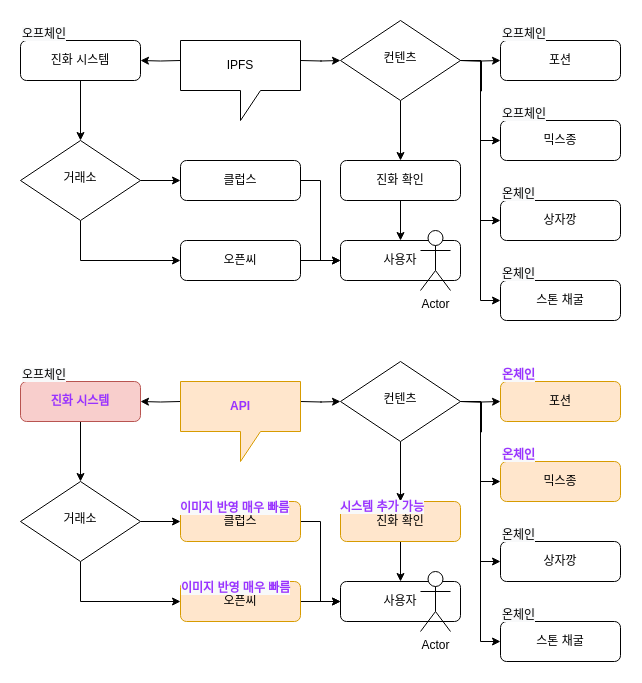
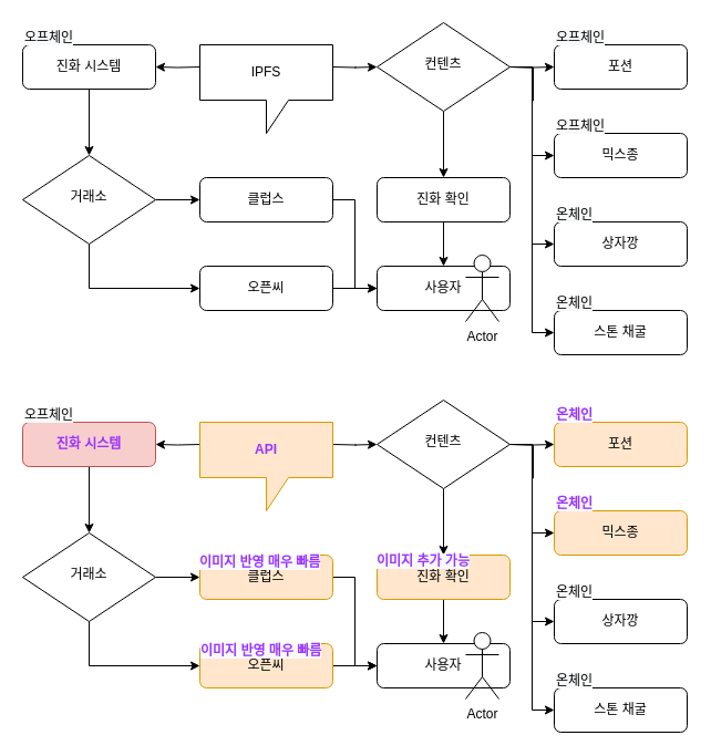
  <mxCell id="0" />
  <mxCell id="1" parent="0" />
  <mxCell id="2" value="" style="edgeStyle=orthogonalEdgeStyle;rounded=0;orthogonalLoop=1;jettySize=auto;html=1;" edge="1" parent="1" source="3" target="17"><mxGeometry relative="1" as="geometry" /></mxCell>
  <mxCell id="3" value="진화 시스템" style="rounded=1;whiteSpace=wrap;html=1;fontSize=12;glass=0;strokeWidth=1;shadow=0;" parent="1" vertex="1"><mxGeometry x="20" y="40" width="120" height="40" as="geometry" /></mxCell>
  <mxCell id="4" value="사용자" style="rounded=1;whiteSpace=wrap;html=1;fontSize=12;glass=0;strokeWidth=1;shadow=0;" parent="1" vertex="1"><mxGeometry x="340" y="240" width="120" height="40" as="geometry" /></mxCell>
  <mxCell id="5" value="" style="edgeStyle=orthogonalEdgeStyle;rounded=0;orthogonalLoop=1;jettySize=auto;html=1;" edge="1" parent="1" target="3"><mxGeometry relative="1" as="geometry"><mxPoint x="180" y="60" as="sourcePoint" /></mxGeometry></mxCell>
  <mxCell id="6" value="" style="edgeStyle=orthogonalEdgeStyle;rounded=0;orthogonalLoop=1;jettySize=auto;html=1;" edge="1" parent="1"><mxGeometry relative="1" as="geometry"><mxPoint x="300" y="60" as="sourcePoint" /><mxPoint x="340" y="60" as="targetPoint" /></mxGeometry></mxCell>
  <mxCell id="7" value="" style="edgeStyle=orthogonalEdgeStyle;rounded=0;orthogonalLoop=1;jettySize=auto;html=1;" edge="1" parent="1" target="9"><mxGeometry relative="1" as="geometry"><mxPoint x="460" y="60" as="sourcePoint" /></mxGeometry></mxCell>
  <mxCell id="8" style="edgeStyle=orthogonalEdgeStyle;rounded=0;orthogonalLoop=1;jettySize=auto;html=1;exitX=1;exitY=0.5;exitDx=0;exitDy=0;entryX=0;entryY=0.5;entryDx=0;entryDy=0;" edge="1" parent="1" target="10"><mxGeometry relative="1" as="geometry"><mxPoint x="460" y="60" as="sourcePoint" /></mxGeometry></mxCell>
  <mxCell id="9" value="포션" style="rounded=1;whiteSpace=wrap;html=1;fontSize=12;glass=0;strokeWidth=1;shadow=0;" vertex="1" parent="1"><mxGeometry x="500" y="40" width="120" height="40" as="geometry" /></mxCell>
  <mxCell id="10" value="믹스종" style="rounded=1;whiteSpace=wrap;html=1;fontSize=12;glass=0;strokeWidth=1;shadow=0;" vertex="1" parent="1"><mxGeometry x="500" y="120" width="120" height="40" as="geometry" /></mxCell>
  <mxCell id="11" value="" style="edgeStyle=orthogonalEdgeStyle;rounded=0;orthogonalLoop=1;jettySize=auto;html=1;" edge="1" parent="1" source="12" target="14"><mxGeometry relative="1" as="geometry" /></mxCell>
  <mxCell id="12" value="컨텐츠" style="rhombus;whiteSpace=wrap;html=1;shadow=0;fontFamily=Helvetica;fontSize=12;align=center;strokeWidth=1;spacing=6;spacingTop=-4;" vertex="1" parent="1"><mxGeometry x="340" y="20" width="120" height="80" as="geometry" /></mxCell>
  <mxCell id="13" value="" style="edgeStyle=orthogonalEdgeStyle;rounded=0;orthogonalLoop=1;jettySize=auto;html=1;" edge="1" parent="1" source="14" target="4"><mxGeometry relative="1" as="geometry" /></mxCell>
  <mxCell id="14" value="진화 확인" style="rounded=1;whiteSpace=wrap;html=1;fontSize=12;glass=0;strokeWidth=1;shadow=0;" vertex="1" parent="1"><mxGeometry x="340" y="160" width="120" height="40" as="geometry" /></mxCell>
  <mxCell id="15" value="" style="edgeStyle=orthogonalEdgeStyle;rounded=0;orthogonalLoop=1;jettySize=auto;html=1;" edge="1" parent="1" source="17" target="19"><mxGeometry relative="1" as="geometry" /></mxCell>
  <mxCell id="16" style="edgeStyle=orthogonalEdgeStyle;rounded=0;orthogonalLoop=1;jettySize=auto;html=1;entryX=0;entryY=0.5;entryDx=0;entryDy=0;" edge="1" parent="1" source="17" target="21"><mxGeometry relative="1" as="geometry"><Array as="points"><mxPoint x="80" y="260" /></Array></mxGeometry></mxCell>
  <mxCell id="17" value="거래소" style="rhombus;whiteSpace=wrap;html=1;shadow=0;fontFamily=Helvetica;fontSize=12;align=center;strokeWidth=1;spacing=6;spacingTop=-4;" vertex="1" parent="1"><mxGeometry x="20" y="140" width="120" height="80" as="geometry" /></mxCell>
  <mxCell id="18" style="edgeStyle=orthogonalEdgeStyle;rounded=0;orthogonalLoop=1;jettySize=auto;html=1;entryX=0;entryY=0.5;entryDx=0;entryDy=0;" edge="1" parent="1" source="19" target="4"><mxGeometry relative="1" as="geometry" /></mxCell>
  <mxCell id="19" value="클럽스" style="rounded=1;whiteSpace=wrap;html=1;fontSize=12;glass=0;strokeWidth=1;shadow=0;" vertex="1" parent="1"><mxGeometry x="180" y="160" width="120" height="40" as="geometry" /></mxCell>
  <mxCell id="20" value="" style="edgeStyle=orthogonalEdgeStyle;rounded=0;orthogonalLoop=1;jettySize=auto;html=1;" edge="1" parent="1" source="21" target="4"><mxGeometry relative="1" as="geometry" /></mxCell>
  <mxCell id="21" value="오픈씨" style="rounded=1;whiteSpace=wrap;html=1;fontSize=12;glass=0;strokeWidth=1;shadow=0;" vertex="1" parent="1"><mxGeometry x="180" y="240" width="120" height="40" as="geometry" /></mxCell>
  <mxCell id="22" value="Actor" style="shape=umlActor;verticalLabelPosition=bottom;verticalAlign=top;html=1;outlineConnect=0;" vertex="1" parent="1"><mxGeometry x="420" y="230" width="30" height="60" as="geometry" /></mxCell>
  <mxCell id="23" style="edgeStyle=orthogonalEdgeStyle;rounded=0;orthogonalLoop=1;jettySize=auto;html=1;exitX=0.25;exitY=1;exitDx=0;exitDy=0;entryX=0;entryY=0.5;entryDx=0;entryDy=0;" edge="1" parent="1" target="27"><mxGeometry relative="1" as="geometry"><mxPoint x="460" y="60" as="sourcePoint" /><Array as="points"><mxPoint x="480" y="60" /><mxPoint x="480" y="220" /></Array></mxGeometry></mxCell>
  <mxCell id="24" style="edgeStyle=orthogonalEdgeStyle;rounded=0;orthogonalLoop=1;jettySize=auto;html=1;exitX=0.5;exitY=1;exitDx=0;exitDy=0;entryX=0;entryY=0.5;entryDx=0;entryDy=0;" edge="1" parent="1" target="28"><mxGeometry relative="1" as="geometry"><mxPoint x="475" y="60" as="sourcePoint" /><Array as="points"><mxPoint x="480" y="60" /><mxPoint x="480" y="300" /></Array></mxGeometry></mxCell>
  <mxCell id="25" value="&lt;span style=&quot;color: rgb(0, 0, 0); font-family: helvetica; font-size: 12px; font-style: normal; font-weight: 400; letter-spacing: normal; text-align: center; text-indent: 0px; text-transform: none; word-spacing: 0px; background-color: rgb(248, 249, 250); display: inline; float: none;&quot;&gt;오프체인&lt;/span&gt;" style="text;whiteSpace=wrap;html=1;" vertex="1" parent="1"><mxGeometry x="500" y="100" width="70" height="30" as="geometry" /></mxCell>
  <mxCell id="26" value="&lt;span style=&quot;color: rgb(0, 0, 0); font-family: helvetica; font-size: 12px; font-style: normal; font-weight: 400; letter-spacing: normal; text-align: center; text-indent: 0px; text-transform: none; word-spacing: 0px; background-color: rgb(248, 249, 250); display: inline; float: none;&quot;&gt;오프체인&lt;/span&gt;" style="text;whiteSpace=wrap;html=1;" vertex="1" parent="1"><mxGeometry x="20" y="20" width="70" height="30" as="geometry" /></mxCell>
  <mxCell id="27" value="상자깡" style="rounded=1;whiteSpace=wrap;html=1;fontSize=12;glass=0;strokeWidth=1;shadow=0;" vertex="1" parent="1"><mxGeometry x="500" y="200" width="120" height="40" as="geometry" /></mxCell>
  <mxCell id="28" value="스톤 채굴" style="rounded=1;whiteSpace=wrap;html=1;fontSize=12;glass=0;strokeWidth=1;shadow=0;" vertex="1" parent="1"><mxGeometry x="500" y="280" width="120" height="40" as="geometry" /></mxCell>
  <mxCell id="29" value="&lt;span style=&quot;color: rgb(0 , 0 , 0) ; font-family: &amp;#34;helvetica&amp;#34; ; font-size: 12px ; font-style: normal ; font-weight: 400 ; letter-spacing: normal ; text-align: center ; text-indent: 0px ; text-transform: none ; word-spacing: 0px ; background-color: rgb(248 , 249 , 250) ; display: inline ; float: none&quot;&gt;온체인&lt;/span&gt;" style="text;whiteSpace=wrap;html=1;" vertex="1" parent="1"><mxGeometry x="500" y="180" width="70" height="30" as="geometry" /></mxCell>
  <mxCell id="30" value="&lt;span style=&quot;color: rgb(0, 0, 0); font-family: helvetica; font-size: 12px; font-style: normal; font-weight: 400; letter-spacing: normal; text-align: center; text-indent: 0px; text-transform: none; word-spacing: 0px; background-color: rgb(248, 249, 250); display: inline; float: none;&quot;&gt;오프체인&lt;/span&gt;" style="text;whiteSpace=wrap;html=1;" vertex="1" parent="1"><mxGeometry x="500" y="20" width="70" height="30" as="geometry" /></mxCell>
  <mxCell id="31" value="&lt;span style=&quot;color: rgb(0 , 0 , 0) ; font-family: &amp;#34;helvetica&amp;#34; ; font-size: 12px ; font-style: normal ; font-weight: 400 ; letter-spacing: normal ; text-align: center ; text-indent: 0px ; text-transform: none ; word-spacing: 0px ; background-color: rgb(248 , 249 , 250) ; display: inline ; float: none&quot;&gt;온체인&lt;/span&gt;" style="text;whiteSpace=wrap;html=1;" vertex="1" parent="1"><mxGeometry x="500" y="260" width="70" height="30" as="geometry" /></mxCell>
  <mxCell id="32" value="IPFS" style="shape=callout;whiteSpace=wrap;html=1;perimeter=calloutPerimeter;" vertex="1" parent="1"><mxGeometry x="180" y="40" width="120" height="80" as="geometry" /></mxCell>
  <mxCell id="33" value="" style="edgeStyle=orthogonalEdgeStyle;rounded=0;orthogonalLoop=1;jettySize=auto;html=1;" edge="1" parent="1" source="34" target="48"><mxGeometry relative="1" as="geometry" /></mxCell>
  <mxCell id="34" value="진화 시스템" style="rounded=1;whiteSpace=wrap;html=1;fontSize=12;glass=0;strokeWidth=1;shadow=0;fillColor=#f8cecc;strokeColor=#b85450;fontColor=#9933FF;fontStyle=1" vertex="1" parent="1"><mxGeometry x="20" y="381" width="120" height="40" as="geometry" /></mxCell>
  <mxCell id="35" value="사용자" style="rounded=1;whiteSpace=wrap;html=1;fontSize=12;glass=0;strokeWidth=1;shadow=0;" vertex="1" parent="1"><mxGeometry x="340" y="581" width="120" height="40" as="geometry" /></mxCell>
  <mxCell id="36" value="" style="edgeStyle=orthogonalEdgeStyle;rounded=0;orthogonalLoop=1;jettySize=auto;html=1;" edge="1" parent="1" target="34"><mxGeometry relative="1" as="geometry"><mxPoint x="180" y="401" as="sourcePoint" /></mxGeometry></mxCell>
  <mxCell id="37" value="" style="edgeStyle=orthogonalEdgeStyle;rounded=0;orthogonalLoop=1;jettySize=auto;html=1;" edge="1" parent="1"><mxGeometry relative="1" as="geometry"><mxPoint x="300" y="401" as="sourcePoint" /><mxPoint x="340" y="401" as="targetPoint" /></mxGeometry></mxCell>
  <mxCell id="38" value="" style="edgeStyle=orthogonalEdgeStyle;rounded=0;orthogonalLoop=1;jettySize=auto;html=1;" edge="1" parent="1" target="40"><mxGeometry relative="1" as="geometry"><mxPoint x="460" y="401" as="sourcePoint" /></mxGeometry></mxCell>
  <mxCell id="39" style="edgeStyle=orthogonalEdgeStyle;rounded=0;orthogonalLoop=1;jettySize=auto;html=1;exitX=1;exitY=0.5;exitDx=0;exitDy=0;entryX=0;entryY=0.5;entryDx=0;entryDy=0;" edge="1" parent="1" target="41"><mxGeometry relative="1" as="geometry"><mxPoint x="460" y="401" as="sourcePoint" /></mxGeometry></mxCell>
  <mxCell id="40" value="포션" style="rounded=1;whiteSpace=wrap;html=1;fontSize=12;glass=0;strokeWidth=1;shadow=0;fillColor=#ffe6cc;strokeColor=#d79b00;" vertex="1" parent="1"><mxGeometry x="500" y="381" width="120" height="40" as="geometry" /></mxCell>
  <mxCell id="41" value="믹스종" style="rounded=1;whiteSpace=wrap;html=1;fontSize=12;glass=0;strokeWidth=1;shadow=0;fillColor=#ffe6cc;strokeColor=#d79b00;" vertex="1" parent="1"><mxGeometry x="500" y="461" width="120" height="40" as="geometry" /></mxCell>
  <mxCell id="42" value="" style="edgeStyle=orthogonalEdgeStyle;rounded=0;orthogonalLoop=1;jettySize=auto;html=1;" edge="1" parent="1" source="43" target="45"><mxGeometry relative="1" as="geometry" /></mxCell>
  <mxCell id="43" value="컨텐츠" style="rhombus;whiteSpace=wrap;html=1;shadow=0;fontFamily=Helvetica;fontSize=12;align=center;strokeWidth=1;spacing=6;spacingTop=-4;" vertex="1" parent="1"><mxGeometry x="340" y="361" width="120" height="80" as="geometry" /></mxCell>
  <mxCell id="44" value="" style="edgeStyle=orthogonalEdgeStyle;rounded=0;orthogonalLoop=1;jettySize=auto;html=1;" edge="1" parent="1" source="45" target="35"><mxGeometry relative="1" as="geometry" /></mxCell>
  <mxCell id="45" value="진화 확인" style="rounded=1;whiteSpace=wrap;html=1;fontSize=12;glass=0;strokeWidth=1;shadow=0;fontStyle=0;fillColor=#ffe6cc;strokeColor=#d79b00;" vertex="1" parent="1"><mxGeometry x="340" y="501" width="120" height="40" as="geometry" /></mxCell>
  <mxCell id="46" value="" style="edgeStyle=orthogonalEdgeStyle;rounded=0;orthogonalLoop=1;jettySize=auto;html=1;" edge="1" parent="1" source="48" target="50"><mxGeometry relative="1" as="geometry" /></mxCell>
  <mxCell id="47" style="edgeStyle=orthogonalEdgeStyle;rounded=0;orthogonalLoop=1;jettySize=auto;html=1;entryX=0;entryY=0.5;entryDx=0;entryDy=0;" edge="1" parent="1" source="48" target="52"><mxGeometry relative="1" as="geometry"><Array as="points"><mxPoint x="80" y="601" /></Array></mxGeometry></mxCell>
  <mxCell id="48" value="거래소" style="rhombus;whiteSpace=wrap;html=1;shadow=0;fontFamily=Helvetica;fontSize=12;align=center;strokeWidth=1;spacing=6;spacingTop=-4;" vertex="1" parent="1"><mxGeometry x="20" y="481" width="120" height="80" as="geometry" /></mxCell>
  <mxCell id="49" style="edgeStyle=orthogonalEdgeStyle;rounded=0;orthogonalLoop=1;jettySize=auto;html=1;entryX=0;entryY=0.5;entryDx=0;entryDy=0;" edge="1" parent="1" source="50" target="35"><mxGeometry relative="1" as="geometry" /></mxCell>
  <mxCell id="50" value="클럽스" style="rounded=1;whiteSpace=wrap;html=1;fontSize=12;glass=0;strokeWidth=1;shadow=0;fillColor=#ffe6cc;strokeColor=#d79b00;" vertex="1" parent="1"><mxGeometry x="180" y="501" width="120" height="40" as="geometry" /></mxCell>
  <mxCell id="51" value="" style="edgeStyle=orthogonalEdgeStyle;rounded=0;orthogonalLoop=1;jettySize=auto;html=1;" edge="1" parent="1" source="52" target="35"><mxGeometry relative="1" as="geometry" /></mxCell>
  <mxCell id="52" value="오픈씨" style="rounded=1;whiteSpace=wrap;html=1;fontSize=12;glass=0;strokeWidth=1;shadow=0;fillColor=#ffe6cc;strokeColor=#d79b00;" vertex="1" parent="1"><mxGeometry x="180" y="581" width="120" height="40" as="geometry" /></mxCell>
  <mxCell id="53" value="Actor" style="shape=umlActor;verticalLabelPosition=bottom;verticalAlign=top;html=1;outlineConnect=0;" vertex="1" parent="1"><mxGeometry x="420" y="571" width="30" height="60" as="geometry" /></mxCell>
  <mxCell id="54" style="edgeStyle=orthogonalEdgeStyle;rounded=0;orthogonalLoop=1;jettySize=auto;html=1;exitX=0.25;exitY=1;exitDx=0;exitDy=0;entryX=0;entryY=0.5;entryDx=0;entryDy=0;" edge="1" parent="1" target="58"><mxGeometry relative="1" as="geometry"><mxPoint x="460" y="401" as="sourcePoint" /><Array as="points"><mxPoint x="480" y="401" /><mxPoint x="480" y="561" /></Array></mxGeometry></mxCell>
  <mxCell id="55" style="edgeStyle=orthogonalEdgeStyle;rounded=0;orthogonalLoop=1;jettySize=auto;html=1;exitX=0.5;exitY=1;exitDx=0;exitDy=0;entryX=0;entryY=0.5;entryDx=0;entryDy=0;" edge="1" parent="1" target="59"><mxGeometry relative="1" as="geometry"><mxPoint x="475" y="401" as="sourcePoint" /><Array as="points"><mxPoint x="480" y="401" /><mxPoint x="480" y="641" /></Array></mxGeometry></mxCell>
  <mxCell id="56" value="&lt;span style=&quot;font-family: helvetica; font-size: 12px; font-style: normal; letter-spacing: normal; text-align: center; text-indent: 0px; text-transform: none; word-spacing: 0px; background-color: rgb(248, 249, 250); display: inline; float: none;&quot;&gt;온체인&lt;/span&gt;" style="text;whiteSpace=wrap;html=1;fontColor=#9933FF;fontStyle=1" vertex="1" parent="1"><mxGeometry x="500" y="441" width="70" height="30" as="geometry" /></mxCell>
  <mxCell id="57" value="&lt;span style=&quot;color: rgb(0, 0, 0); font-family: helvetica; font-size: 12px; font-style: normal; font-weight: 400; letter-spacing: normal; text-align: center; text-indent: 0px; text-transform: none; word-spacing: 0px; background-color: rgb(248, 249, 250); display: inline; float: none;&quot;&gt;오프체인&lt;/span&gt;" style="text;whiteSpace=wrap;html=1;" vertex="1" parent="1"><mxGeometry x="20" y="361" width="70" height="30" as="geometry" /></mxCell>
  <mxCell id="58" value="상자깡" style="rounded=1;whiteSpace=wrap;html=1;fontSize=12;glass=0;strokeWidth=1;shadow=0;" vertex="1" parent="1"><mxGeometry x="500" y="541" width="120" height="40" as="geometry" /></mxCell>
  <mxCell id="59" value="스톤 채굴" style="rounded=1;whiteSpace=wrap;html=1;fontSize=12;glass=0;strokeWidth=1;shadow=0;" vertex="1" parent="1"><mxGeometry x="500" y="621" width="120" height="40" as="geometry" /></mxCell>
  <mxCell id="60" value="&lt;span style=&quot;color: rgb(0 , 0 , 0) ; font-family: &amp;#34;helvetica&amp;#34; ; font-size: 12px ; font-style: normal ; font-weight: 400 ; letter-spacing: normal ; text-align: center ; text-indent: 0px ; text-transform: none ; word-spacing: 0px ; background-color: rgb(248 , 249 , 250) ; display: inline ; float: none&quot;&gt;온체인&lt;/span&gt;" style="text;whiteSpace=wrap;html=1;" vertex="1" parent="1"><mxGeometry x="500" y="521" width="70" height="30" as="geometry" /></mxCell>
  <mxCell id="61" value="&lt;span style=&quot;font-family: helvetica; font-size: 12px; font-style: normal; letter-spacing: normal; text-align: center; text-indent: 0px; text-transform: none; word-spacing: 0px; background-color: rgb(248, 249, 250); display: inline; float: none;&quot;&gt;온체인&lt;/span&gt;" style="text;whiteSpace=wrap;html=1;fontColor=#9933FF;fontStyle=1" vertex="1" parent="1"><mxGeometry x="500" y="361" width="70" height="30" as="geometry" /></mxCell>
  <mxCell id="62" value="&lt;span style=&quot;color: rgb(0 , 0 , 0) ; font-family: &amp;#34;helvetica&amp;#34; ; font-size: 12px ; font-style: normal ; font-weight: 400 ; letter-spacing: normal ; text-align: center ; text-indent: 0px ; text-transform: none ; word-spacing: 0px ; background-color: rgb(248 , 249 , 250) ; display: inline ; float: none&quot;&gt;온체인&lt;/span&gt;" style="text;whiteSpace=wrap;html=1;" vertex="1" parent="1"><mxGeometry x="500" y="601" width="70" height="30" as="geometry" /></mxCell>
  <mxCell id="63" value="API" style="shape=callout;whiteSpace=wrap;html=1;perimeter=calloutPerimeter;fillColor=#ffe6cc;strokeColor=#d79b00;fontStyle=1;fontColor=#9933FF;" vertex="1" parent="1"><mxGeometry x="180" y="381" width="120" height="80" as="geometry" /></mxCell>
- <mxCell id="64" value="&lt;span style=&quot;font-family: &amp;#34;helvetica&amp;#34; ; font-size: 12px ; font-style: normal ; letter-spacing: normal ; text-align: center ; text-indent: 0px ; text-transform: none ; word-spacing: 0px ; background-color: rgb(248 , 249 , 250) ; display: inline ; float: none&quot;&gt;시스템 추가 가능&lt;/span&gt;" style="text;whiteSpace=wrap;html=1;fontColor=#9933FF;fontStyle=1" vertex="1" parent="1"><mxGeometry x="338" y="493" width="110" height="30" as="geometry" /></mxCell>
+ <mxCell id="64" value="&lt;span style=&quot;font-family: &amp;#34;helvetica&amp;#34; ; font-size: 12px ; font-style: normal ; letter-spacing: normal ; text-align: center ; text-indent: 0px ; text-transform: none ; word-spacing: 0px ; background-color: rgb(248 , 249 , 250) ; display: inline ; float: none&quot;&gt;이미지 추가 가능&lt;/span&gt;" style="text;whiteSpace=wrap;html=1;fontColor=#9933FF;fontStyle=1" vertex="1" parent="1"><mxGeometry x="338" y="493" width="110" height="30" as="geometry" /></mxCell>
  <mxCell id="65" value="&lt;span style=&quot;font-family: &amp;#34;helvetica&amp;#34; ; font-size: 12px ; font-style: normal ; letter-spacing: normal ; text-align: center ; text-indent: 0px ; text-transform: none ; word-spacing: 0px ; background-color: rgb(248 , 249 , 250) ; display: inline ; float: none&quot;&gt;이미지 반영 매우 빠름&lt;/span&gt;" style="text;whiteSpace=wrap;html=1;fontColor=#9933FF;fontStyle=1" vertex="1" parent="1"><mxGeometry x="178" y="494" width="130" height="30" as="geometry" /></mxCell>
  <mxCell id="66" value="&lt;span style=&quot;font-family: &amp;#34;helvetica&amp;#34; ; font-size: 12px ; font-style: normal ; letter-spacing: normal ; text-align: center ; text-indent: 0px ; text-transform: none ; word-spacing: 0px ; background-color: rgb(248 , 249 , 250) ; display: inline ; float: none&quot;&gt;이미지 반영 매우 빠름&lt;/span&gt;" style="text;whiteSpace=wrap;html=1;fontColor=#9933FF;fontStyle=1" vertex="1" parent="1"><mxGeometry x="179" y="574" width="130" height="30" as="geometry" /></mxCell>
